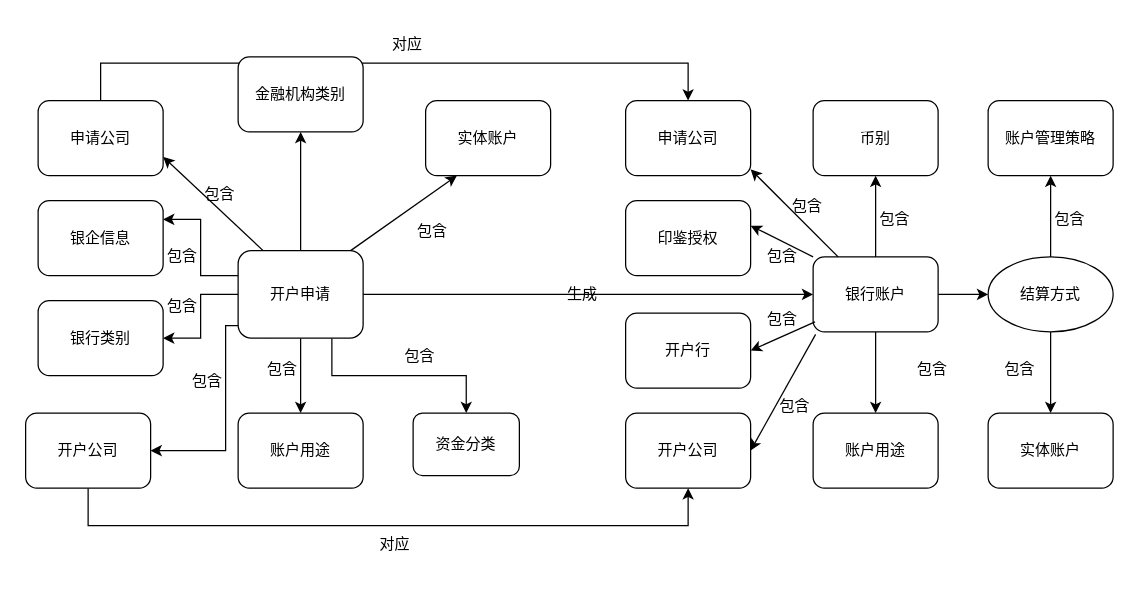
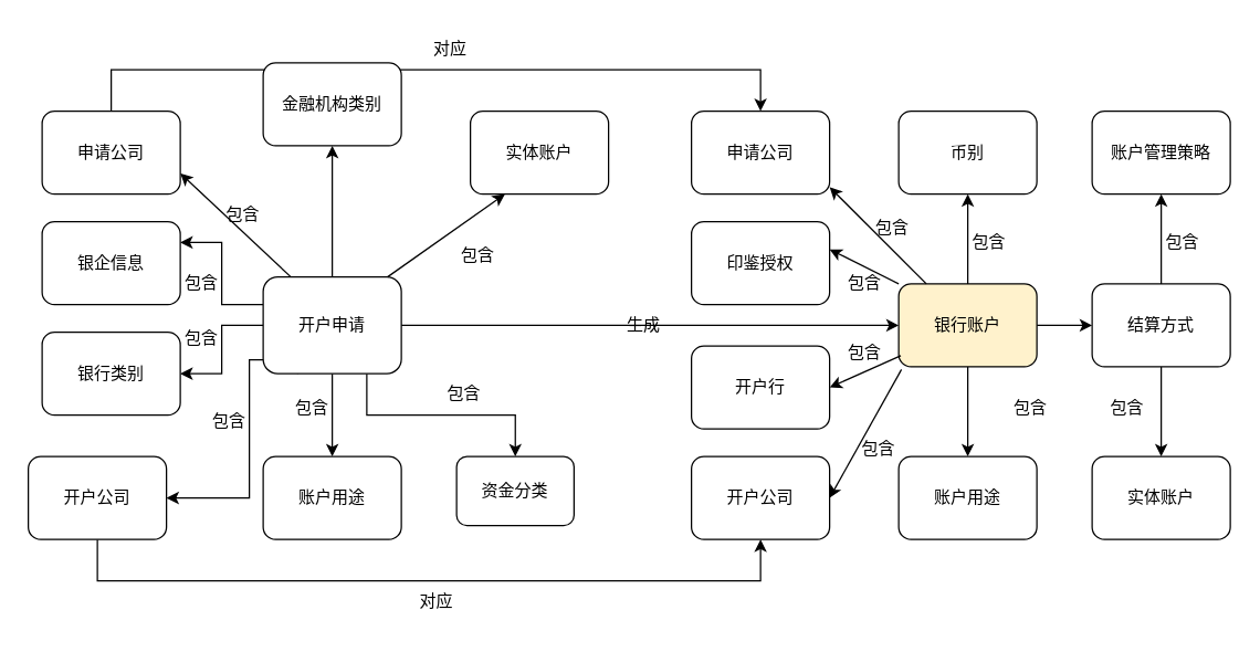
  <mxCell id="0" />
  <mxCell id="1" parent="0" />
  <mxCell id="2" style="edgeStyle=orthogonalEdgeStyle;rounded=0;orthogonalLoop=1;jettySize=auto;html=1;entryX=0.5;entryY=1;entryDx=0;entryDy=0;" edge="1" parent="1" source="9" target="27"><mxGeometry relative="1" as="geometry" /></mxCell>
  <mxCell id="3" style="edgeStyle=orthogonalEdgeStyle;rounded=0;orthogonalLoop=1;jettySize=auto;html=1;entryX=1;entryY=0.25;entryDx=0;entryDy=0;" edge="1" parent="1" source="9" target="26"><mxGeometry relative="1" as="geometry"><Array as="points"><mxPoint x="160" y="220" /><mxPoint x="160" y="175" /></Array></mxGeometry></mxCell>
  <mxCell id="4" style="edgeStyle=orthogonalEdgeStyle;rounded=0;orthogonalLoop=1;jettySize=auto;html=1;entryX=1;entryY=0.5;entryDx=0;entryDy=0;" edge="1" parent="1" source="9" target="23"><mxGeometry relative="1" as="geometry" /></mxCell>
  <mxCell id="5" style="edgeStyle=orthogonalEdgeStyle;rounded=0;orthogonalLoop=1;jettySize=auto;html=1;exitX=0.25;exitY=1;exitDx=0;exitDy=0;entryX=1;entryY=0.5;entryDx=0;entryDy=0;" edge="1" parent="1" source="9" target="31"><mxGeometry relative="1" as="geometry"><Array as="points"><mxPoint x="215" y="260" /><mxPoint x="180" y="260" /><mxPoint x="180" y="360" /><mxPoint x="120" y="360" /></Array></mxGeometry></mxCell>
  <mxCell id="6" style="edgeStyle=orthogonalEdgeStyle;rounded=0;orthogonalLoop=1;jettySize=auto;html=1;" edge="1" parent="1" source="9" target="22"><mxGeometry relative="1" as="geometry" /></mxCell>
  <mxCell id="7" style="edgeStyle=orthogonalEdgeStyle;rounded=0;orthogonalLoop=1;jettySize=auto;html=1;exitX=0.75;exitY=1;exitDx=0;exitDy=0;entryX=0.5;entryY=0;entryDx=0;entryDy=0;" edge="1" parent="1" source="9" target="29"><mxGeometry relative="1" as="geometry" /></mxCell>
  <mxCell id="8" style="edgeStyle=orthogonalEdgeStyle;rounded=0;orthogonalLoop=1;jettySize=auto;html=1;exitX=1;exitY=0.5;exitDx=0;exitDy=0;entryX=0;entryY=0.5;entryDx=0;entryDy=0;" edge="1" parent="1" source="9" target="44"><mxGeometry relative="1" as="geometry" /></mxCell>
  <mxCell id="9" value="开户申请" style="rounded=1;whiteSpace=wrap;html=1;" vertex="1" parent="1"><mxGeometry x="190" y="200" width="100" height="70" as="geometry" /></mxCell>
  <mxCell id="10" value="包含" style="text;html=1;align=center;verticalAlign=middle;resizable=0;points=[];autosize=1;strokeColor=none;fillColor=none;" vertex="1" parent="1"><mxGeometry x="320" y="170" width="50" height="30" as="geometry" /></mxCell>
  <mxCell id="11" value="开户行" style="rounded=1;whiteSpace=wrap;html=1;" vertex="1" parent="1"><mxGeometry x="500" y="250" width="100" height="60" as="geometry" /></mxCell>
  <mxCell id="12" style="edgeStyle=orthogonalEdgeStyle;rounded=0;orthogonalLoop=1;jettySize=auto;html=1;entryX=0.5;entryY=1;entryDx=0;entryDy=0;" edge="1" parent="1" source="14" target="17"><mxGeometry relative="1" as="geometry"><mxPoint x="860" y="150" as="targetPoint" /></mxGeometry></mxCell>
  <mxCell id="13" style="edgeStyle=orthogonalEdgeStyle;rounded=0;orthogonalLoop=1;jettySize=auto;html=1;" edge="1" parent="1" source="14" target="18"><mxGeometry relative="1" as="geometry"><Array as="points"><mxPoint x="840" y="320" /><mxPoint x="840" y="320" /></Array></mxGeometry></mxCell>
- <mxCell id="14" value="结算方式" style="ellipse;whiteSpace=wrap;html=1;" vertex="1" parent="1"><mxGeometry x="790" y="205" width="100" height="60" as="geometry" /></mxCell>
+ <mxCell id="14" value="结算方式" style="rounded=1;whiteSpace=wrap;html=1;" vertex="1" parent="1"><mxGeometry x="790" y="205" width="100" height="60" as="geometry" /></mxCell>
  <mxCell id="15" value="账户用途" style="rounded=1;whiteSpace=wrap;html=1;" vertex="1" parent="1"><mxGeometry x="650" y="330" width="100" height="60" as="geometry" /></mxCell>
  <mxCell id="16" value="币别" style="rounded=1;whiteSpace=wrap;html=1;" vertex="1" parent="1"><mxGeometry x="650" y="80" width="100" height="60" as="geometry" /></mxCell>
  <mxCell id="17" value="账户管理策略" style="rounded=1;whiteSpace=wrap;html=1;" vertex="1" parent="1"><mxGeometry x="790" y="80" width="100" height="60" as="geometry" /></mxCell>
  <mxCell id="18" value="实体账户" style="rounded=1;whiteSpace=wrap;html=1;" vertex="1" parent="1"><mxGeometry x="790" y="330" width="100" height="60" as="geometry" /></mxCell>
  <mxCell id="19" value="开户公司" style="rounded=1;whiteSpace=wrap;html=1;" vertex="1" parent="1"><mxGeometry x="500" y="330" width="100" height="60" as="geometry" /></mxCell>
  <mxCell id="20" value="申请公司" style="rounded=1;whiteSpace=wrap;html=1;" vertex="1" parent="1"><mxGeometry x="500" y="80" width="100" height="60" as="geometry" /></mxCell>
  <mxCell id="21" value="印鉴授权" style="rounded=1;whiteSpace=wrap;html=1;" vertex="1" parent="1"><mxGeometry x="500" y="160" width="100" height="60" as="geometry" /></mxCell>
  <mxCell id="22" value="账户用途" style="rounded=1;whiteSpace=wrap;html=1;" vertex="1" parent="1"><mxGeometry x="190" y="330" width="100" height="60" as="geometry" /></mxCell>
  <mxCell id="23" value="银行类别" style="rounded=1;whiteSpace=wrap;html=1;" vertex="1" parent="1"><mxGeometry x="30" y="240" width="100" height="60" as="geometry" /></mxCell>
  <mxCell id="24" style="edgeStyle=orthogonalEdgeStyle;rounded=0;orthogonalLoop=1;jettySize=auto;html=1;entryX=0.5;entryY=0;entryDx=0;entryDy=0;" edge="1" parent="1" source="25" target="20"><mxGeometry relative="1" as="geometry"><Array as="points"><mxPoint x="80" y="50" /><mxPoint x="550" y="50" /></Array></mxGeometry></mxCell>
  <mxCell id="25" value="申请公司" style="rounded=1;whiteSpace=wrap;html=1;" vertex="1" parent="1"><mxGeometry x="30" y="80" width="100" height="60" as="geometry" /></mxCell>
  <mxCell id="26" value="银企信息" style="rounded=1;whiteSpace=wrap;html=1;" vertex="1" parent="1"><mxGeometry x="30" y="160" width="100" height="60" as="geometry" /></mxCell>
  <mxCell id="27" value="金融机构类别" style="rounded=1;whiteSpace=wrap;html=1;" vertex="1" parent="1"><mxGeometry x="190" y="45" width="100" height="60" as="geometry" /></mxCell>
  <mxCell id="28" value="实体账户" style="rounded=1;whiteSpace=wrap;html=1;" vertex="1" parent="1"><mxGeometry x="340" y="80" width="100" height="60" as="geometry" /></mxCell>
  <mxCell id="29" value="资金分类" style="rounded=1;whiteSpace=wrap;html=1;" vertex="1" parent="1"><mxGeometry x="330" y="330" width="85" height="50" as="geometry" /></mxCell>
  <mxCell id="30" style="edgeStyle=orthogonalEdgeStyle;rounded=0;orthogonalLoop=1;jettySize=auto;html=1;entryX=0.5;entryY=1;entryDx=0;entryDy=0;" edge="1" parent="1" source="31" target="19"><mxGeometry relative="1" as="geometry"><Array as="points"><mxPoint x="70" y="420" /><mxPoint x="550" y="420" /></Array></mxGeometry></mxCell>
  <mxCell id="31" value="开户公司" style="rounded=1;whiteSpace=wrap;html=1;" vertex="1" parent="1"><mxGeometry x="20" y="330" width="100" height="60" as="geometry" /></mxCell>
  <mxCell id="32" value="" style="endArrow=classic;html=1;rounded=0;entryX=1;entryY=0.75;entryDx=0;entryDy=0;" edge="1" parent="1" target="25"><mxGeometry width="50" height="50" relative="1" as="geometry"><mxPoint x="210" y="200" as="sourcePoint" /><mxPoint x="260" y="150" as="targetPoint" /></mxGeometry></mxCell>
  <mxCell id="33" value="" style="endArrow=classic;html=1;rounded=0;entryX=0.25;entryY=1;entryDx=0;entryDy=0;exitX=0.9;exitY=0;exitDx=0;exitDy=0;exitPerimeter=0;" edge="1" parent="1" source="9" target="28"><mxGeometry width="50" height="50" relative="1" as="geometry"><mxPoint x="280" y="207.5" as="sourcePoint" /><mxPoint x="340" y="172.5" as="targetPoint" /></mxGeometry></mxCell>
  <mxCell id="34" value="包含" style="text;html=1;align=center;verticalAlign=middle;resizable=0;points=[];autosize=1;strokeColor=none;fillColor=none;" vertex="1" parent="1"><mxGeometry x="310" y="270" width="50" height="30" as="geometry" /></mxCell>
  <mxCell id="35" value="包含" style="text;html=1;align=center;verticalAlign=middle;resizable=0;points=[];autosize=1;strokeColor=none;fillColor=none;" vertex="1" parent="1"><mxGeometry x="150" y="140" width="50" height="30" as="geometry" /></mxCell>
  <mxCell id="36" value="包含" style="text;html=1;align=center;verticalAlign=middle;resizable=0;points=[];autosize=1;strokeColor=none;fillColor=none;" vertex="1" parent="1"><mxGeometry x="120" y="190" width="50" height="30" as="geometry" /></mxCell>
  <mxCell id="37" value="包含" style="text;html=1;align=center;verticalAlign=middle;resizable=0;points=[];autosize=1;strokeColor=none;fillColor=none;" vertex="1" parent="1"><mxGeometry x="120" y="230" width="50" height="30" as="geometry" /></mxCell>
  <mxCell id="38" value="包含" style="text;html=1;align=center;verticalAlign=middle;resizable=0;points=[];autosize=1;strokeColor=none;fillColor=none;" vertex="1" parent="1"><mxGeometry x="140" y="290" width="50" height="30" as="geometry" /></mxCell>
  <mxCell id="39" value="包含" style="text;html=1;align=center;verticalAlign=middle;resizable=0;points=[];autosize=1;strokeColor=none;fillColor=none;" vertex="1" parent="1"><mxGeometry x="200" y="280" width="50" height="30" as="geometry" /></mxCell>
  <mxCell id="40" value="生成" style="text;html=1;align=center;verticalAlign=middle;resizable=0;points=[];autosize=1;strokeColor=none;fillColor=none;" vertex="1" parent="1"><mxGeometry x="440" y="220" width="50" height="30" as="geometry" /></mxCell>
  <mxCell id="41" style="edgeStyle=orthogonalEdgeStyle;rounded=0;orthogonalLoop=1;jettySize=auto;html=1;entryX=0.5;entryY=1;entryDx=0;entryDy=0;" edge="1" parent="1" source="44" target="16"><mxGeometry relative="1" as="geometry" /></mxCell>
  <mxCell id="42" style="edgeStyle=orthogonalEdgeStyle;rounded=0;orthogonalLoop=1;jettySize=auto;html=1;entryX=0.5;entryY=0;entryDx=0;entryDy=0;" edge="1" parent="1" source="44" target="15"><mxGeometry relative="1" as="geometry" /></mxCell>
  <mxCell id="43" style="edgeStyle=orthogonalEdgeStyle;rounded=0;orthogonalLoop=1;jettySize=auto;html=1;exitX=1;exitY=0.5;exitDx=0;exitDy=0;entryX=0;entryY=0.5;entryDx=0;entryDy=0;" edge="1" parent="1" source="44" target="14"><mxGeometry relative="1" as="geometry" /></mxCell>
- <mxCell id="44" value="银行账户" style="rounded=1;whiteSpace=wrap;html=1;" vertex="1" parent="1"><mxGeometry x="650" y="205" width="100" height="60" as="geometry" /></mxCell>
+ <mxCell id="44" value="银行账户" style="rounded=1;whiteSpace=wrap;html=1;fillColor=#fff2cc;" vertex="1" parent="1"><mxGeometry x="650" y="205" width="100" height="60" as="geometry" /></mxCell>
  <mxCell id="45" value="对应" style="text;html=1;align=center;verticalAlign=middle;resizable=0;points=[];autosize=1;strokeColor=none;fillColor=none;" vertex="1" parent="1"><mxGeometry x="300" y="20" width="50" height="30" as="geometry" /></mxCell>
  <mxCell id="46" value="包含" style="text;html=1;align=center;verticalAlign=middle;resizable=0;points=[];autosize=1;strokeColor=none;fillColor=none;" vertex="1" parent="1"><mxGeometry x="790" y="280" width="50" height="30" as="geometry" /></mxCell>
  <mxCell id="47" value="包含" style="text;html=1;align=center;verticalAlign=middle;resizable=0;points=[];autosize=1;strokeColor=none;fillColor=none;" vertex="1" parent="1"><mxGeometry x="830" y="160" width="50" height="30" as="geometry" /></mxCell>
  <mxCell id="48" value="包含" style="text;html=1;align=center;verticalAlign=middle;resizable=0;points=[];autosize=1;strokeColor=none;fillColor=none;" vertex="1" parent="1"><mxGeometry x="690" y="160" width="50" height="30" as="geometry" /></mxCell>
  <mxCell id="49" value="包含" style="text;html=1;align=center;verticalAlign=middle;resizable=0;points=[];autosize=1;strokeColor=none;fillColor=none;" vertex="1" parent="1"><mxGeometry x="720" y="280" width="50" height="30" as="geometry" /></mxCell>
  <mxCell id="50" value="" style="endArrow=classic;html=1;rounded=0;exitX=0.9;exitY=0;exitDx=0;exitDy=0;exitPerimeter=0;" edge="1" parent="1"><mxGeometry width="50" height="50" relative="1" as="geometry"><mxPoint x="670" y="205" as="sourcePoint" /><mxPoint x="600" y="135" as="targetPoint" /></mxGeometry></mxCell>
  <mxCell id="51" value="" style="endArrow=classic;html=1;rounded=0;exitX=0;exitY=0;exitDx=0;exitDy=0;" edge="1" parent="1" source="44"><mxGeometry width="50" height="50" relative="1" as="geometry"><mxPoint x="640" y="220" as="sourcePoint" /><mxPoint x="600" y="180" as="targetPoint" /></mxGeometry></mxCell>
  <mxCell id="52" value="" style="endArrow=classic;html=1;rounded=0;exitX=0.015;exitY=0.867;exitDx=0;exitDy=0;exitPerimeter=0;entryX=1;entryY=0.5;entryDx=0;entryDy=0;" edge="1" parent="1" source="44" target="11"><mxGeometry width="50" height="50" relative="1" as="geometry"><mxPoint x="630" y="315" as="sourcePoint" /><mxPoint x="590" y="275" as="targetPoint" /></mxGeometry></mxCell>
  <mxCell id="53" value="" style="endArrow=classic;html=1;rounded=0;exitX=0.015;exitY=0.867;exitDx=0;exitDy=0;exitPerimeter=0;entryX=1;entryY=0.5;entryDx=0;entryDy=0;" edge="1" parent="1" target="19"><mxGeometry width="50" height="50" relative="1" as="geometry"><mxPoint x="652" y="267" as="sourcePoint" /><mxPoint x="610" y="290" as="targetPoint" /></mxGeometry></mxCell>
  <mxCell id="54" value="包含" style="text;html=1;align=center;verticalAlign=middle;resizable=0;points=[];autosize=1;strokeColor=none;fillColor=none;" vertex="1" parent="1"><mxGeometry x="620" y="150" width="50" height="30" as="geometry" /></mxCell>
  <mxCell id="55" value="包含" style="text;html=1;align=center;verticalAlign=middle;resizable=0;points=[];autosize=1;strokeColor=none;fillColor=none;" vertex="1" parent="1"><mxGeometry x="600" y="190" width="50" height="30" as="geometry" /></mxCell>
  <mxCell id="56" value="包含" style="text;html=1;align=center;verticalAlign=middle;resizable=0;points=[];autosize=1;strokeColor=none;fillColor=none;" vertex="1" parent="1"><mxGeometry x="600" y="240" width="50" height="30" as="geometry" /></mxCell>
  <mxCell id="57" value="包含" style="text;html=1;align=center;verticalAlign=middle;resizable=0;points=[];autosize=1;strokeColor=none;fillColor=none;" vertex="1" parent="1"><mxGeometry x="610" y="310" width="50" height="30" as="geometry" /></mxCell>
  <mxCell id="58" value="对应" style="text;html=1;align=center;verticalAlign=middle;resizable=0;points=[];autosize=1;strokeColor=none;fillColor=none;" vertex="1" parent="1"><mxGeometry x="290" y="420" width="50" height="30" as="geometry" /></mxCell>
